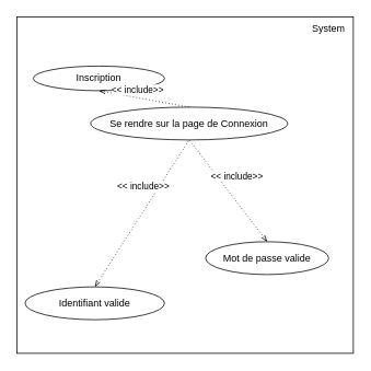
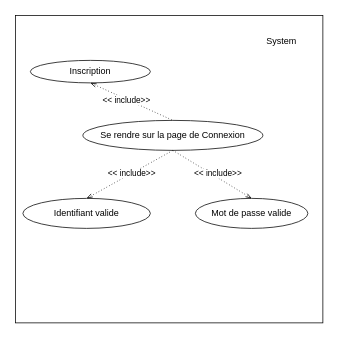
  <mxCell id="0" />
  <mxCell id="1" parent="0" />
  <mxCell id="2" value="" style="whiteSpace=wrap;html=1;aspect=fixed;" parent="1" vertex="1"><mxGeometry x="20" y="20" width="410" height="410" as="geometry" /></mxCell>
- <mxCell id="3" value="Se rendre sur la page de Connexion" style="ellipse;whiteSpace=wrap;html=1;" parent="1" vertex="1"><mxGeometry x="110" y="130" width="240" height="40" as="geometry" /></mxCell>
- <mxCell id="4" value="System" style="text;html=1;strokeColor=none;fillColor=none;align=center;verticalAlign=middle;whiteSpace=wrap;rounded=0;" parent="1" vertex="1"><mxGeometry x="370" y="20" width="60" height="30" as="geometry" /></mxCell>
- <mxCell id="5" value="Mot de passe valide" style="ellipse;whiteSpace=wrap;html=1;" parent="1" vertex="1"><mxGeometry x="250" y="294" width="150" height="40" as="geometry" /></mxCell>
- <mxCell id="6" value="Identifiant valide" style="ellipse;whiteSpace=wrap;html=1;" parent="1" vertex="1"><mxGeometry x="30" y="349" width="170" height="40" as="geometry" /></mxCell>
+ <mxCell id="3" value="Se rendre sur la page de Connexion" style="ellipse;whiteSpace=wrap;html=1;" parent="1" vertex="1"><mxGeometry x="110" y="160" width="240" height="40" as="geometry" /></mxCell>
+ <mxCell id="4" value="System" style="text;html=1;strokeColor=none;fillColor=none;align=center;verticalAlign=middle;whiteSpace=wrap;rounded=0;" parent="1" vertex="1"><mxGeometry x="345" y="40" width="60" height="30" as="geometry" /></mxCell>
+ <mxCell id="5" value="Mot de passe valide" style="ellipse;whiteSpace=wrap;html=1;" parent="1" vertex="1"><mxGeometry x="260" y="264" width="150" height="40" as="geometry" /></mxCell>
+ <mxCell id="6" value="Identifiant valide" style="ellipse;whiteSpace=wrap;html=1;" parent="1" vertex="1"><mxGeometry x="30" y="264" width="170" height="40" as="geometry" /></mxCell>
  <mxCell id="7" value="Inscription" style="ellipse;whiteSpace=wrap;html=1;" parent="1" vertex="1"><mxGeometry x="40" y="80" width="160" height="30" as="geometry" /></mxCell>
  <mxCell id="8" value="" style="endArrow=none;dashed=1;html=1;dashPattern=1 3;strokeWidth=1;rounded=0;exitX=0.5;exitY=1;exitDx=0;exitDy=0;entryX=0.5;entryY=0;entryDx=0;entryDy=0;startArrow=openThin;startFill=0;targetPerimeterSpacing=0;sourcePerimeterSpacing=0;jumpSize=6;" parent="1" source="7" target="3" edge="1"><mxGeometry width="50" height="50" relative="1" as="geometry"><mxPoint x="180" y="250" as="sourcePoint" /><mxPoint x="230" y="200" as="targetPoint" /></mxGeometry></mxCell>
  <mxCell id="9" value="&amp;lt;&amp;lt; include&amp;gt;&amp;gt;" style="edgeLabel;html=1;align=center;verticalAlign=middle;resizable=0;points=[];" parent="8" vertex="1" connectable="0"><mxGeometry x="0.559" y="2" relative="1" as="geometry"><mxPoint x="-39" y="-15" as="offset" /></mxGeometry></mxCell>
  <mxCell id="10" value="" style="endArrow=none;dashed=1;html=1;dashPattern=1 3;strokeWidth=1;rounded=0;exitX=0.5;exitY=0;exitDx=0;exitDy=0;entryX=0.5;entryY=1;entryDx=0;entryDy=0;startArrow=openThin;startFill=0;targetPerimeterSpacing=0;sourcePerimeterSpacing=0;jumpSize=6;" parent="1" source="5" target="3" edge="1"><mxGeometry width="50" height="50" relative="1" as="geometry"><mxPoint x="130" y="90" as="sourcePoint" /><mxPoint x="230" y="140" as="targetPoint" /></mxGeometry></mxCell>
  <mxCell id="11" value="&amp;lt;&amp;lt; include&amp;gt;&amp;gt;" style="edgeLabel;html=1;align=center;verticalAlign=middle;resizable=0;points=[];" parent="10" vertex="1" connectable="0"><mxGeometry x="0.559" y="2" relative="1" as="geometry"><mxPoint x="38" y="15" as="offset" /></mxGeometry></mxCell>
  <mxCell id="12" value="" style="endArrow=none;dashed=1;html=1;dashPattern=1 3;strokeWidth=1;rounded=0;exitX=0.5;exitY=0;exitDx=0;exitDy=0;entryX=0.5;entryY=1;entryDx=0;entryDy=0;startArrow=openThin;startFill=0;targetPerimeterSpacing=0;sourcePerimeterSpacing=0;jumpSize=6;" parent="1" source="6" target="3" edge="1"><mxGeometry width="50" height="50" relative="1" as="geometry"><mxPoint x="140" y="100" as="sourcePoint" /><mxPoint x="240" y="150" as="targetPoint" /></mxGeometry></mxCell>
  <mxCell id="13" value="&amp;lt;&amp;lt; include&amp;gt;&amp;gt;" style="edgeLabel;html=1;align=center;verticalAlign=middle;resizable=0;points=[];" parent="12" vertex="1" connectable="0"><mxGeometry x="0.559" y="2" relative="1" as="geometry"><mxPoint x="-30" y="18" as="offset" /></mxGeometry></mxCell>
